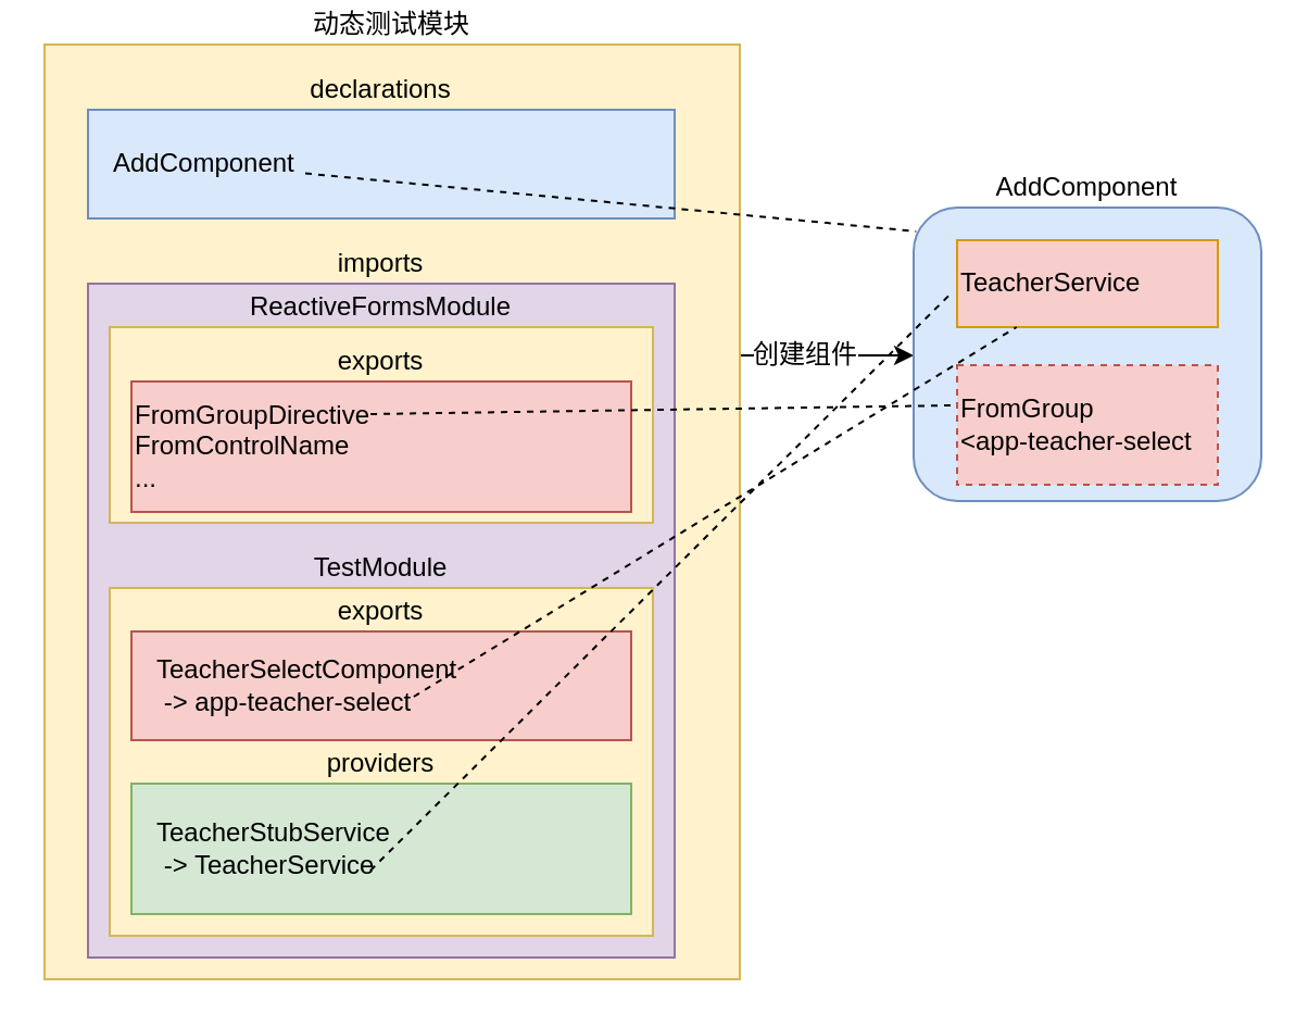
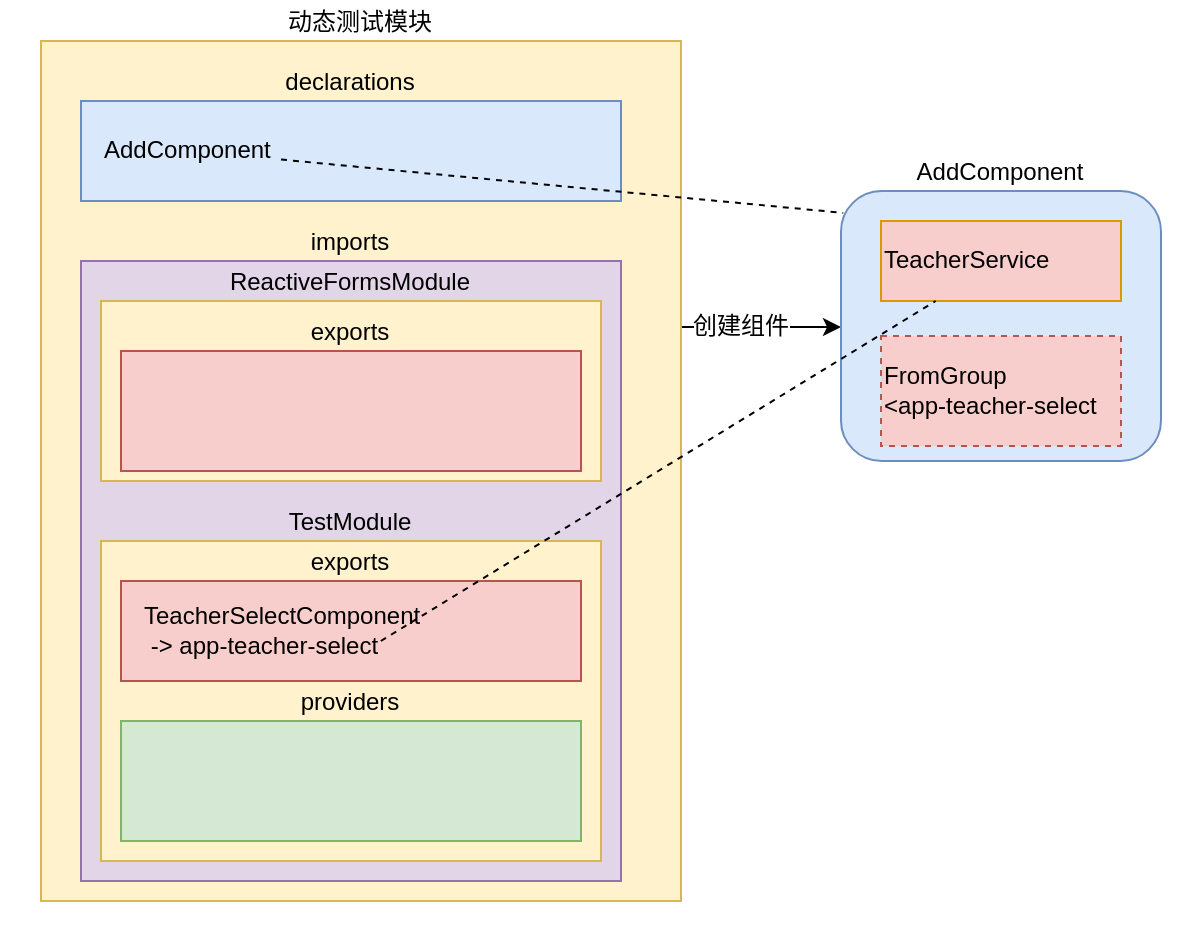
  <mxCell id="0" />
  <mxCell id="1" parent="0" />
  <mxCell id="2" style="edgeStyle=orthogonalEdgeStyle;rounded=0;orthogonalLoop=1;jettySize=auto;html=1;" edge="1" parent="1" source="4" target="17"><mxGeometry relative="1" as="geometry"><Array as="points"><mxPoint x="370" y="163" /><mxPoint x="370" y="163" /></Array></mxGeometry></mxCell>
  <mxCell id="3" value="创建组件" style="text;html=1;align=center;verticalAlign=middle;resizable=0;points=[];labelBackgroundColor=#ffffff;" vertex="1" connectable="0" parent="2"><mxGeometry x="-0.25" y="7" relative="1" as="geometry"><mxPoint x="-0.29" y="6.47" as="offset" /></mxGeometry></mxCell>
  <mxCell id="4" value="动态测试模块" style="rounded=0;whiteSpace=wrap;html=1;labelPosition=center;verticalLabelPosition=top;align=center;verticalAlign=bottom;fillColor=#fff2cc;strokeColor=#d6b656;" parent="1" vertex="1"><mxGeometry x="20" y="20" width="320" height="430" as="geometry" /></mxCell>
  <mxCell id="5" value="declarations" style="rounded=0;whiteSpace=wrap;html=1;labelPosition=center;verticalLabelPosition=top;align=center;verticalAlign=bottom;fillColor=#dae8fc;strokeColor=#6c8ebf;" parent="1" vertex="1"><mxGeometry x="40" y="50" width="270" height="50" as="geometry" /></mxCell>
  <mxCell id="6" value="imports" style="rounded=0;whiteSpace=wrap;html=1;labelPosition=center;verticalLabelPosition=top;align=center;verticalAlign=bottom;fillColor=#e1d5e7;strokeColor=#9673a6;" parent="1" vertex="1"><mxGeometry x="40" y="130" width="270" height="310" as="geometry" /></mxCell>
  <mxCell id="7" value="AddComponent&lt;br&gt;" style="text;html=1;strokeColor=none;fillColor=none;align=left;verticalAlign=middle;whiteSpace=wrap;rounded=0;labelPosition=center;verticalLabelPosition=middle;" parent="1" vertex="1"><mxGeometry x="50" y="55" width="90" height="40" as="geometry" /></mxCell>
  <mxCell id="8" value="ReactiveFormsModule" style="rounded=0;whiteSpace=wrap;html=1;align=center;labelPosition=center;verticalLabelPosition=top;verticalAlign=bottom;fillColor=#fff2cc;strokeColor=#d6b656;" parent="1" vertex="1"><mxGeometry x="50" y="150" width="250" height="90" as="geometry" /></mxCell>
  <mxCell id="9" value="" style="group" parent="1" vertex="1" connectable="0"><mxGeometry x="60" y="175" width="230" height="60" as="geometry" /></mxCell>
  <mxCell id="10" value="exports" style="rounded=0;whiteSpace=wrap;html=1;align=center;fillColor=#f8cecc;strokeColor=#b85450;labelPosition=center;verticalLabelPosition=top;verticalAlign=bottom;" parent="9" vertex="1"><mxGeometry width="230" height="60" as="geometry" /></mxCell>
- <mxCell id="11" value="FromGroupDirective&lt;br&gt;FromControlName&lt;br&gt;..." style="text;html=1;strokeColor=none;fillColor=none;align=left;verticalAlign=middle;whiteSpace=wrap;rounded=0;" parent="9" vertex="1"><mxGeometry y="10" width="140" height="40" as="geometry" /></mxCell>
  <mxCell id="12" value="TestModule" style="rounded=0;whiteSpace=wrap;html=1;align=center;fillColor=#fff2cc;strokeColor=#d6b656;labelPosition=center;verticalLabelPosition=top;verticalAlign=bottom;" parent="1" vertex="1"><mxGeometry x="50" y="270" width="250" height="160" as="geometry" /></mxCell>
  <mxCell id="13" value="exports" style="rounded=0;whiteSpace=wrap;html=1;align=center;fillColor=#f8cecc;strokeColor=#b85450;labelPosition=center;verticalLabelPosition=top;verticalAlign=bottom;" parent="1" vertex="1"><mxGeometry x="60" y="290" width="230" height="50" as="geometry" /></mxCell>
  <mxCell id="14" value="TeacherSelectComponent&lt;br&gt;&amp;nbsp;-&amp;gt; app-teacher-select" style="text;html=1;strokeColor=none;fillColor=none;align=left;verticalAlign=middle;whiteSpace=wrap;rounded=0;labelPosition=center;verticalLabelPosition=middle;" parent="1" vertex="1"><mxGeometry x="70" y="300" width="210" height="30" as="geometry" /></mxCell>
  <mxCell id="15" value="providers" style="rounded=0;whiteSpace=wrap;html=1;fillColor=#d5e8d4;strokeColor=#82b366;labelPosition=center;verticalLabelPosition=top;align=center;verticalAlign=bottom;" vertex="1" parent="1"><mxGeometry x="60" y="360" width="230" height="60" as="geometry" /></mxCell>
- <mxCell id="16" value="TeacherStubService&lt;br&gt;&amp;nbsp;-&amp;gt; TeacherService&amp;nbsp;&amp;nbsp;" style="text;html=1;strokeColor=none;fillColor=none;align=left;verticalAlign=middle;whiteSpace=wrap;rounded=0;" vertex="1" parent="1"><mxGeometry x="70" y="370" width="210" height="40" as="geometry" /></mxCell>
  <mxCell id="17" value="AddComponent" style="rounded=1;whiteSpace=wrap;html=1;align=center;labelPosition=center;verticalLabelPosition=top;verticalAlign=bottom;fillColor=#dae8fc;strokeColor=#6c8ebf;" vertex="1" parent="1"><mxGeometry x="420" y="95" width="160" height="135" as="geometry" /></mxCell>
  <mxCell id="18" value="TeacherService" style="rounded=0;whiteSpace=wrap;html=1;align=left;fillColor=#f8cecc;strokeColor=#d79b00;" vertex="1" parent="1"><mxGeometry x="440" y="110" width="120" height="40" as="geometry" /></mxCell>
  <mxCell id="19" value="FromGroup&lt;br&gt;&amp;lt;app-teacher-select" style="rounded=0;whiteSpace=wrap;html=1;align=left;fillColor=#f8cecc;strokeColor=#b85450;dashed=1;" vertex="1" parent="1"><mxGeometry x="440" y="167.5" width="120" height="55" as="geometry" /></mxCell>
  <mxCell id="20" value="" style="endArrow=none;dashed=1;html=1;entryX=0.007;entryY=0.081;entryDx=0;entryDy=0;entryPerimeter=0;" edge="1" parent="1" source="7" target="17"><mxGeometry width="50" height="50" relative="1" as="geometry"><mxPoint x="350" y="80" as="sourcePoint" /><mxPoint x="400" y="30" as="targetPoint" /></mxGeometry></mxCell>
- <mxCell id="21" value="" style="endArrow=none;dashed=1;html=1;exitX=0.476;exitY=0.75;exitDx=0;exitDy=0;exitPerimeter=0;entryX=-0.024;entryY=0.614;entryDx=0;entryDy=0;entryPerimeter=0;" edge="1" parent="1" source="16" target="18"><mxGeometry width="50" height="50" relative="1" as="geometry"><mxPoint x="400" y="370" as="sourcePoint" /><mxPoint x="450" y="320" as="targetPoint" /></mxGeometry></mxCell>
- <mxCell id="22" value="" style="endArrow=none;dashed=1;html=1;exitX=0.786;exitY=0.125;exitDx=0;exitDy=0;exitPerimeter=0;entryX=-0.005;entryY=0.336;entryDx=0;entryDy=0;entryPerimeter=0;" edge="1" parent="1" source="11" target="19"><mxGeometry width="50" height="50" relative="1" as="geometry"><mxPoint x="420" y="330" as="sourcePoint" /><mxPoint x="470" y="280" as="targetPoint" /><Array as="points" /></mxGeometry></mxCell>
  <mxCell id="23" value="" style="endArrow=none;dashed=1;html=1;exitX=0.571;exitY=0.667;exitDx=0;exitDy=0;exitPerimeter=0;" edge="1" parent="1" source="14" target="18"><mxGeometry width="50" height="50" relative="1" as="geometry"><mxPoint x="390" y="370" as="sourcePoint" /><mxPoint x="440" y="320" as="targetPoint" /></mxGeometry></mxCell>
